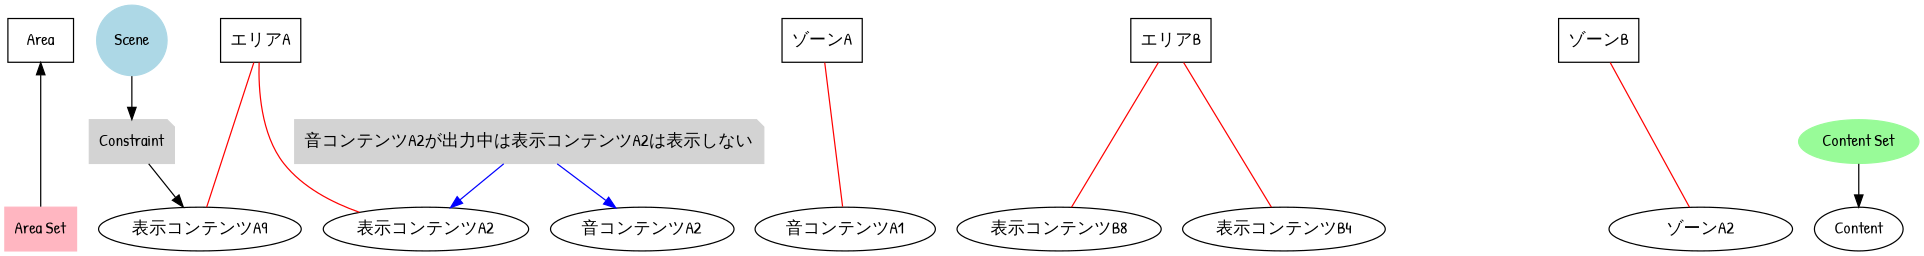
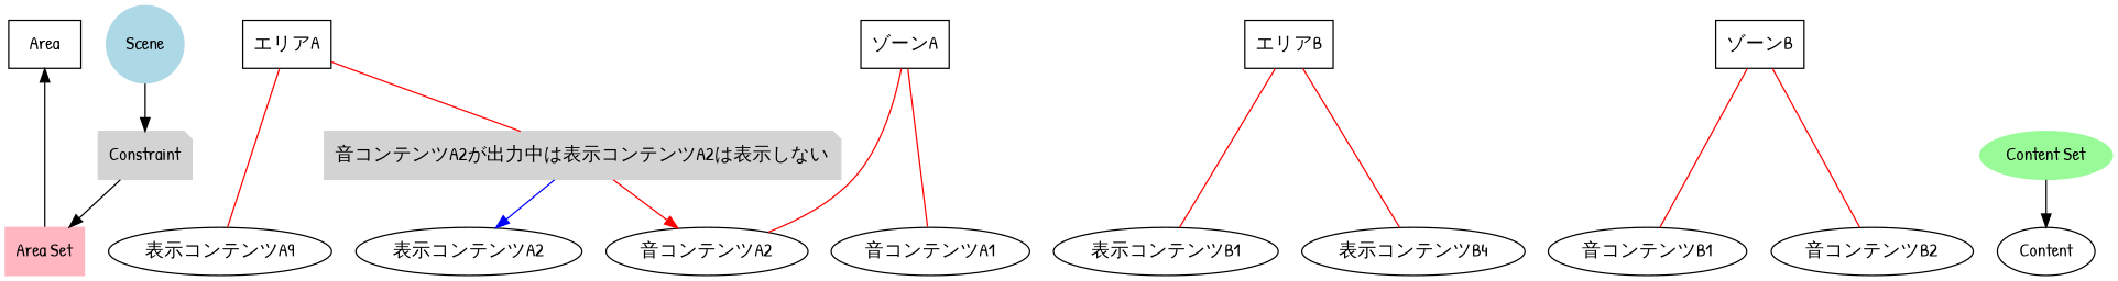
  digraph {
    clusterrank=global
    fontname="Patrick Hand"
    rankdir=TB
    node [fontname="Patrick Hand" shape=ellipse]
    edge [color=red dir=none fontname="Patrick Hand"]
    Area [shape=box]
    n2 [label="エリアA" shape=box]
    n3 [label="エリアB" shape=box]
    n4 [label="ゾーンA" shape=box]
    n5 [label="ゾーンB" shape=box]
    Content
    n7 [label="表示コンテンツA9"]
    n8 [label="表示コンテンツA2"]
-   n9 [label="表示コンテンツB8"]
+   n9 [label="表示コンテンツB1"]
    n10 [label="表示コンテンツB4"]
    n11 [label="音コンテンツA1"]
    n12 [label="音コンテンツA2"]
-   n14 [label="ゾーンA2"]
+   n13 [label="音コンテンツB1"]
+   n14 [label="音コンテンツB2"]
    Constraint [color=lightgrey shape=note style=filled]
    n16 [color=lightgrey label="音コンテンツA2が出力中は表示コンテンツA2は表示しない" shape=note style=filled]
    "Area Set" [color=lightpink shape=box style=filled]
    "Content Set" [color=palegreen style=filled]
    Scene [color=lightblue shape=circle style=filled]
    subgraph sub_1 {
      rank=same
      Area
      n2
      n3
      n4
      n5
    }
    subgraph sub_2 {
      rank=same
      Content
      n7
      n8
      n9
      n10
      n11
      n12
+     n13
      n14
    }
    subgraph sub_3 {
      rank=same
      Constraint
      n16
    }
    subgraph sub_4 {
      rank=same
      Constraint
    }
    subgraph sub_5 {
      rank=same
      Constraint
    }
    subgraph sub_6 {
      "Area Set"
    }
    subgraph sub_7 {
      "Content Set"
    }
    subgraph sub_8 {
      rank=same
      Scene
    }
    n2 -> n7
-   n2 -> n8
+   n2 -> n16
    n3 -> n9
    n3 -> n10
    n4 -> n11
+   n4 -> n12
+   n5 -> n13
    n5 -> n14
-   Constraint -> n7 [color="" dir=""]
+   Constraint -> "Area Set" [color="" dir=""]
    n16 -> n8 [color=blue dir=""]
-   n16 -> n12 [color=blue dir=""]
+   n16 -> n12 [dir=""]
    "Area Set" -> Area [color="" dir=""]
    "Content Set" -> Content [color="" dir=""]
    Scene -> Constraint [color="" dir=""]
  }
